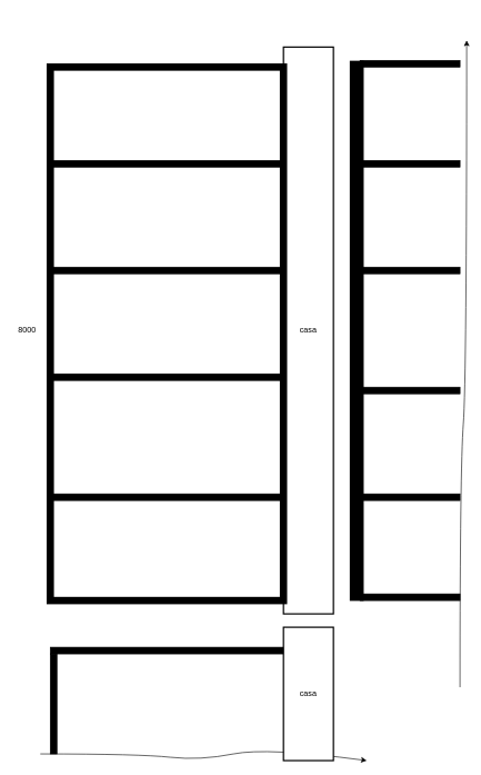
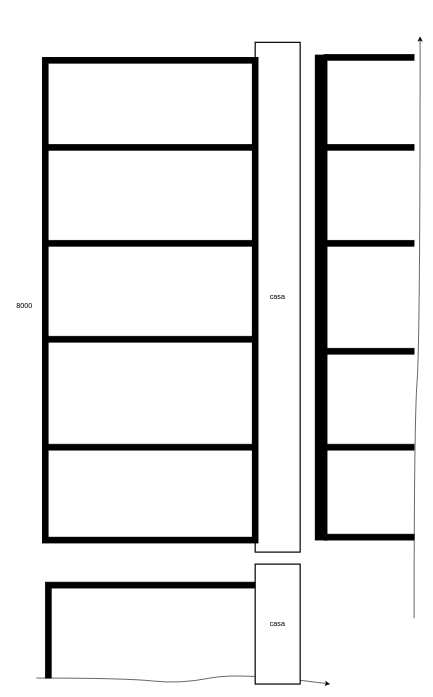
  <mxCell id="0" />
  <mxCell id="1" parent="0" />
  <mxCell id="2" value="casa" style="rounded=0;whiteSpace=wrap;html=1;shadow=0;glass=0;strokeColor=default;strokeWidth=2;fillColor=#FFFFFF;" vertex="1" parent="1"><mxGeometry x="425" y="70" width="75" height="850" as="geometry" /></mxCell>
  <mxCell id="3" value="" style="rounded=0;whiteSpace=wrap;html=1;strokeColor=default;shadow=0;glass=0;perimeterSpacing=5;strokeWidth=11;" vertex="1" parent="1"><mxGeometry x="75" y="100" width="350" height="800" as="geometry" /></mxCell>
  <mxCell id="4" value="" style="rounded=0;whiteSpace=wrap;html=1;fillColor=#000000;" vertex="1" parent="1"><mxGeometry x="75" y="980" width="10" height="150" as="geometry" /></mxCell>
  <mxCell id="5" value="" style="rounded=0;whiteSpace=wrap;html=1;fillColor=#000000;" vertex="1" parent="1"><mxGeometry x="75" y="970" width="350" height="10" as="geometry" /></mxCell>
  <mxCell id="6" value="" style="rounded=0;whiteSpace=wrap;html=1;fillColor=#000000;" vertex="1" parent="1"><mxGeometry x="75" y="740" width="350" height="10" as="geometry" /></mxCell>
  <mxCell id="7" value="" style="rounded=0;whiteSpace=wrap;html=1;fillColor=#000000;" vertex="1" parent="1"><mxGeometry x="75" y="400" width="350" height="10" as="geometry" /></mxCell>
  <mxCell id="8" value="" style="rounded=0;whiteSpace=wrap;html=1;fillColor=#000000;" vertex="1" parent="1"><mxGeometry x="75" y="240" width="350" height="10" as="geometry" /></mxCell>
  <mxCell id="9" value="" style="rounded=0;whiteSpace=wrap;html=1;fillColor=#000000;" vertex="1" parent="1"><mxGeometry x="75" y="560" width="350" height="10" as="geometry" /></mxCell>
- <mxCell id="10" value="8000" style="text;html=1;resizable=0;autosize=1;align=center;verticalAlign=middle;points=[];fillColor=none;strokeColor=none;rounded=0;shadow=0;glass=0;" vertex="1" parent="1"><mxGeometry x="20" y="485" width="40" height="20" as="geometry" /></mxCell>
+ <mxCell id="10" value="8000" style="text;html=1;resizable=0;autosize=1;align=center;verticalAlign=middle;points=[];fillColor=none;strokeColor=none;rounded=0;shadow=0;glass=0;" vertex="1" parent="1"><mxGeometry x="20" y="500" width="40" height="20" as="geometry" /></mxCell>
  <mxCell id="11" value="" style="rounded=0;whiteSpace=wrap;html=1;shadow=0;glass=0;strokeColor=default;strokeWidth=11;fillColor=#000000;" vertex="1" parent="1"><mxGeometry x="530" y="96" width="10" height="799" as="geometry" /></mxCell>
  <mxCell id="12" value="" style="rounded=0;whiteSpace=wrap;html=1;fillColor=#000000;rotation=90;" vertex="1" parent="1"><mxGeometry x="610" y="820" width="10" height="150" as="geometry" /></mxCell>
  <mxCell id="13" value="" style="rounded=0;whiteSpace=wrap;html=1;fillColor=#000000;rotation=90;" vertex="1" parent="1"><mxGeometry x="610" y="330" width="10" height="150" as="geometry" /></mxCell>
  <mxCell id="14" value="" style="rounded=0;whiteSpace=wrap;html=1;fillColor=#000000;rotation=90;" vertex="1" parent="1"><mxGeometry x="610" y="510" width="10" height="150" as="geometry" /></mxCell>
  <mxCell id="15" value="" style="rounded=0;whiteSpace=wrap;html=1;fillColor=#000000;rotation=90;" vertex="1" parent="1"><mxGeometry x="610" y="670" width="10" height="150" as="geometry" /></mxCell>
  <mxCell id="16" value="" style="rounded=0;whiteSpace=wrap;html=1;fillColor=#000000;rotation=90;" vertex="1" parent="1"><mxGeometry x="610" y="20" width="10" height="150" as="geometry" /></mxCell>
  <mxCell id="17" value="" style="rounded=0;whiteSpace=wrap;html=1;fillColor=#000000;rotation=90;" vertex="1" parent="1"><mxGeometry x="610" y="170" width="10" height="150" as="geometry" /></mxCell>
  <mxCell id="18" value="" style="curved=1;endArrow=classic;html=1;rounded=0;" edge="1" parent="1"><mxGeometry width="50" height="50" relative="1" as="geometry"><mxPoint x="60" y="1130" as="sourcePoint" /><mxPoint x="550" y="1140" as="targetPoint" /><Array as="points"><mxPoint x="210" y="1130" /><mxPoint x="300" y="1140" /><mxPoint x="400" y="1120" /></Array></mxGeometry></mxCell>
  <mxCell id="19" value="" style="curved=1;endArrow=classic;html=1;rounded=0;" edge="1" parent="1"><mxGeometry width="50" height="50" relative="1" as="geometry"><mxPoint x="690" y="1030" as="sourcePoint" /><mxPoint x="700" y="60" as="targetPoint" /><Array as="points"><mxPoint x="690" y="700" /><mxPoint x="700" y="570" /></Array></mxGeometry></mxCell>
  <mxCell id="20" value="casa" style="rounded=0;whiteSpace=wrap;html=1;shadow=0;glass=0;strokeColor=default;strokeWidth=2;fillColor=#FFFFFF;" vertex="1" parent="1"><mxGeometry x="425" y="940" width="75" height="200" as="geometry" /></mxCell>
